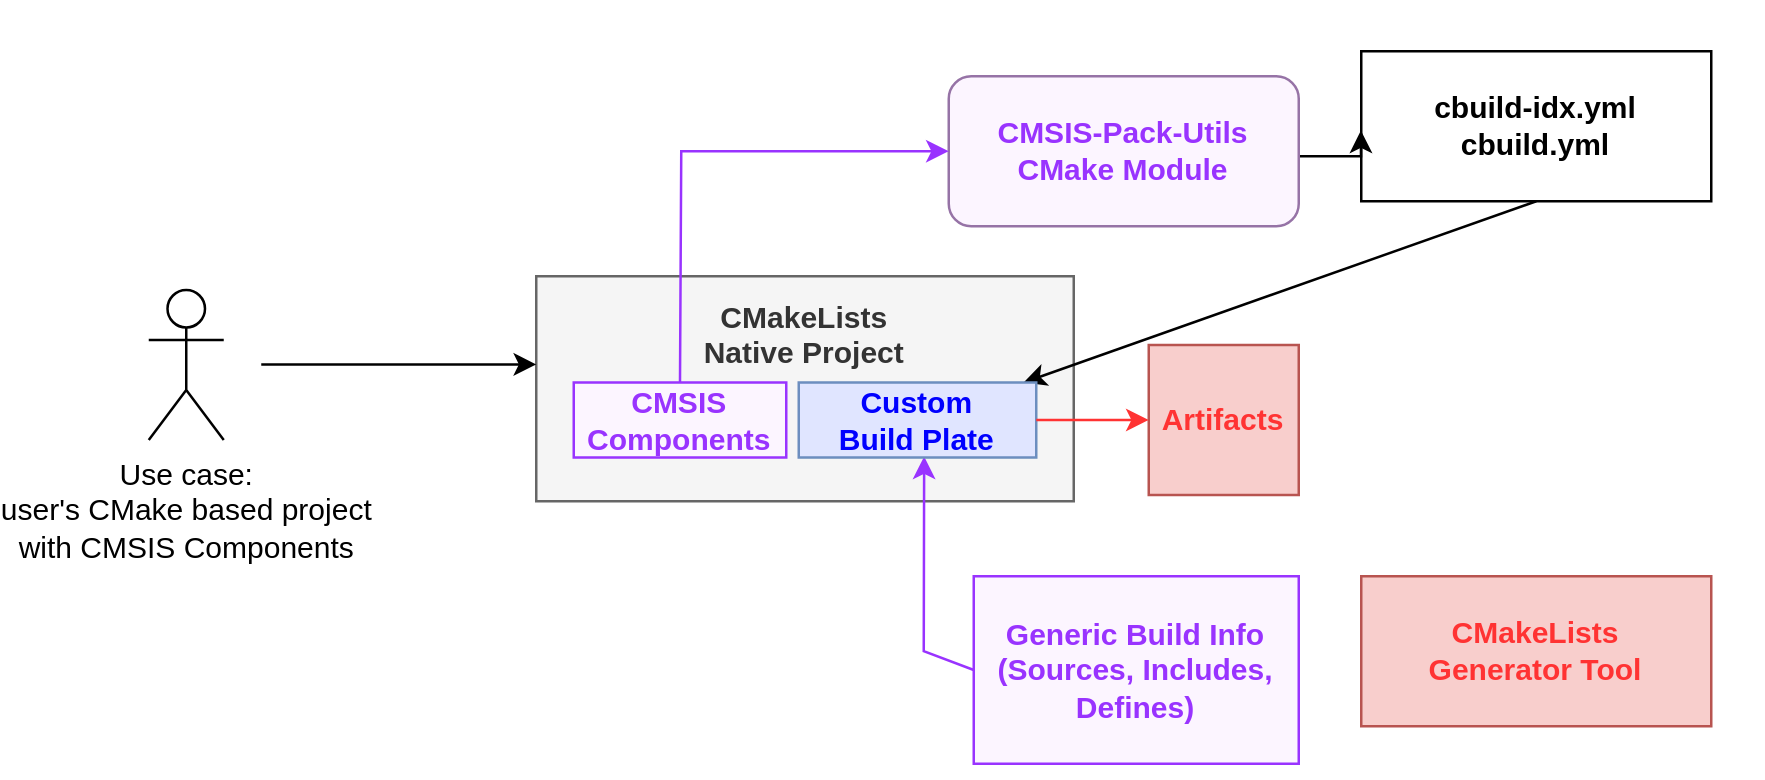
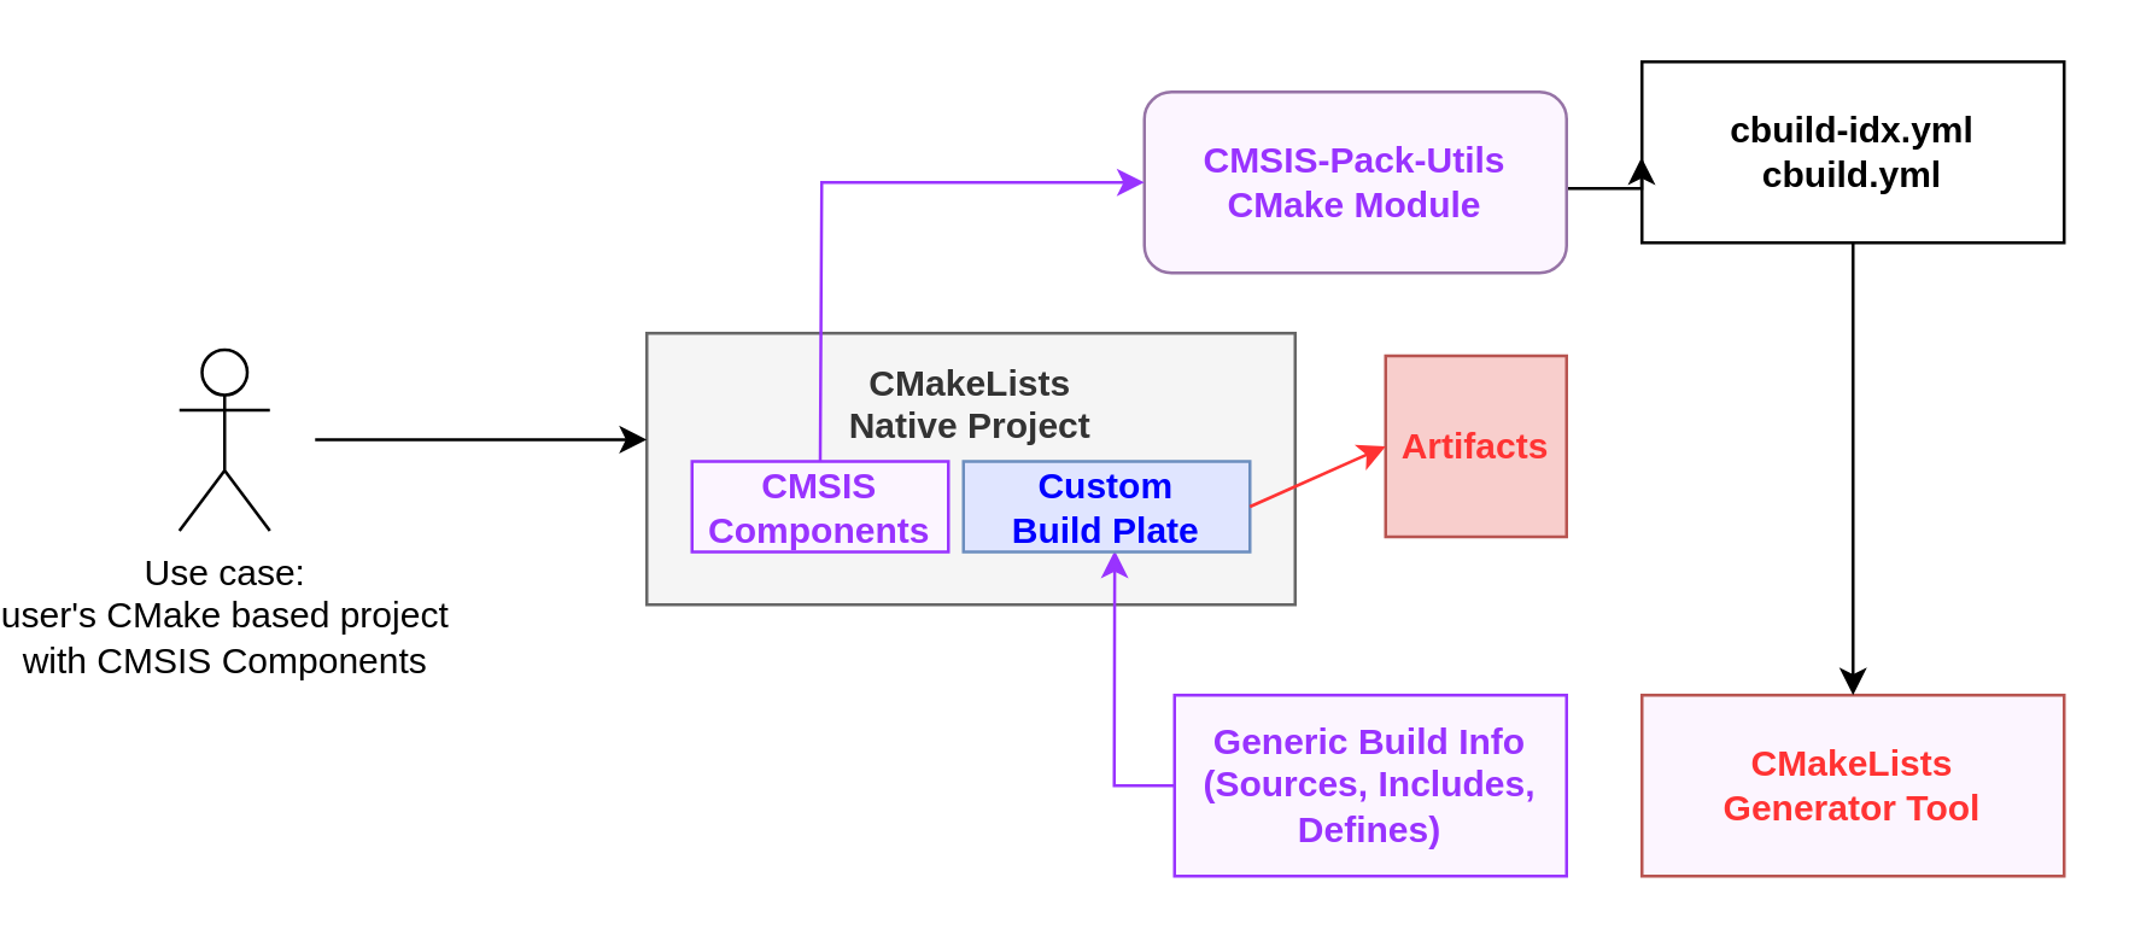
  <mxCell id="0" />
  <mxCell id="1" parent="0" />
- <mxCell id="2" value="&lt;b&gt;&lt;font color=&quot;#ff3333&quot;&gt;CMakeLists&lt;br&gt;Generator Tool&lt;/font&gt;&lt;br&gt;&lt;/b&gt;" style="rounded=0;whiteSpace=wrap;html=1;fillColor=#f8cecc;strokeColor=#b85450;" parent="1" vertex="1"><mxGeometry x="505" y="230" width="140" height="60" as="geometry" /></mxCell>
+ <mxCell id="2" value="&lt;b&gt;&lt;font color=&quot;#ff3333&quot;&gt;CMakeLists&lt;br&gt;Generator Tool&lt;/font&gt;&lt;br&gt;&lt;/b&gt;" style="rounded=0;whiteSpace=wrap;html=1;fillColor=#fcf5ff;strokeColor=#b85450;" parent="1" vertex="1"><mxGeometry x="505" y="230" width="140" height="60" as="geometry" /></mxCell>
  <mxCell id="3" value="&lt;b&gt;cbuild-idx.yml&lt;br&gt;cbuild.yml&lt;/b&gt;" style="rounded=0;whiteSpace=wrap;html=1;fillStyle=solid;" parent="1" vertex="1"><mxGeometry x="505" y="20" width="140" height="60" as="geometry" /></mxCell>
  <mxCell id="4" value="&lt;b&gt;CMakeLists&lt;br&gt;Native Project&lt;br&gt;&lt;br&gt;&lt;br&gt;&lt;br&gt;&lt;/b&gt;" style="rounded=0;whiteSpace=wrap;html=1;fillColor=#f5f5f5;fontColor=#333333;strokeColor=#666666;" parent="1" vertex="1"><mxGeometry x="175" y="110" width="215" height="90" as="geometry" /></mxCell>
  <mxCell id="5" value="" style="edgeStyle=orthogonalEdgeStyle;rounded=0;orthogonalLoop=1;jettySize=auto;html=1;exitX=0.998;exitY=0.533;exitDx=0;exitDy=0;exitPerimeter=0;entryX=-0.001;entryY=0.528;entryDx=0;entryDy=0;entryPerimeter=0;" parent="1" source="6" target="3" edge="1"><mxGeometry relative="1" as="geometry" /></mxCell>
  <mxCell id="6" value="&lt;b&gt;&lt;font color=&quot;#9933ff&quot;&gt;CMSIS-Pack-Utils&lt;br&gt;CMake Module&lt;/font&gt;&lt;/b&gt;" style="whiteSpace=wrap;html=1;fillColor=#FCF5FF;strokeColor=#9673a6;rounded=1;" parent="1" vertex="1"><mxGeometry x="340" y="30" width="140" height="60" as="geometry" /></mxCell>
  <mxCell id="7" value="" style="endArrow=classic;html=1;rounded=0;exitX=0;exitY=0.5;exitDx=0;exitDy=0;entryX=0.528;entryY=0.986;entryDx=0;entryDy=0;strokeColor=#9933FF;entryPerimeter=0;" parent="1" source="11" target="13" edge="1"><mxGeometry width="50" height="50" relative="1" as="geometry"><mxPoint x="331.045" y="267.88" as="sourcePoint" /><mxPoint x="233.95" y="240" as="targetPoint" /><Array as="points"><mxPoint x="330" y="260" /></Array></mxGeometry></mxCell>
  <mxCell id="8" value="Use case:&lt;br&gt;user's CMake based project&lt;br&gt;with CMSIS Components" style="shape=umlActor;verticalLabelPosition=bottom;verticalAlign=top;html=1;outlineConnect=0;" parent="1" vertex="1"><mxGeometry x="20" y="115.5" width="30" height="60" as="geometry" /></mxCell>
  <mxCell id="9" value="" style="endArrow=classic;html=1;rounded=0;" parent="1" edge="1"><mxGeometry width="50" height="50" relative="1" as="geometry"><mxPoint x="65" y="145.26" as="sourcePoint" /><mxPoint x="175" y="145.26" as="targetPoint" /></mxGeometry></mxCell>
- <mxCell id="10" value="" style="endArrow=classic;html=1;rounded=0;exitX=0.5;exitY=1;exitDx=0;exitDy=0;" parent="1" source="3" target="13" edge="1"><mxGeometry width="50" height="50" relative="1" as="geometry"><mxPoint x="610" y="120" as="sourcePoint" /><mxPoint x="660" y="70" as="targetPoint" /></mxGeometry></mxCell>
- <mxCell id="11" value="&lt;b style=&quot;border-color: var(--border-color);&quot;&gt;&lt;font color=&quot;#9933ff&quot;&gt;Generic Build Info&lt;br&gt;(Sources, Includes, Defines)&lt;/font&gt;&lt;br style=&quot;border-color: var(--border-color);&quot;&gt;&lt;/b&gt;" style="rounded=0;whiteSpace=wrap;html=1;fillColor=#fcf5ff;strokeColor=#9933FF;" parent="1" vertex="1"><mxGeometry x="350" y="230" width="130" height="75" as="geometry" /></mxCell>
+ <mxCell id="10" value="" style="endArrow=classic;html=1;rounded=0;exitX=0.5;exitY=1;exitDx=0;exitDy=0;entryX=0.5;entryY=0;entryDx=0;entryDy=0;" parent="1" source="3" target="2" edge="1"><mxGeometry width="50" height="50" relative="1" as="geometry"><mxPoint x="610" y="120" as="sourcePoint" /><mxPoint x="660" y="70" as="targetPoint" /></mxGeometry></mxCell>
+ <mxCell id="11" value="&lt;b style=&quot;border-color: var(--border-color);&quot;&gt;&lt;font color=&quot;#9933ff&quot;&gt;Generic Build Info&lt;br&gt;(Sources, Includes, Defines)&lt;/font&gt;&lt;br style=&quot;border-color: var(--border-color);&quot;&gt;&lt;/b&gt;" style="rounded=0;whiteSpace=wrap;html=1;fillColor=#fcf5ff;strokeColor=#9933FF;" parent="1" vertex="1"><mxGeometry x="350" y="230" width="130" height="60" as="geometry" /></mxCell>
  <mxCell id="12" value="&lt;b style=&quot;border-color: var(--border-color);&quot;&gt;&lt;b style=&quot;border-color: var(--border-color);&quot;&gt;&lt;font style=&quot;border-color: var(--border-color);&quot; color=&quot;#9933ff&quot;&gt;CMSIS&lt;br style=&quot;border-color: var(--border-color);&quot;&gt;Components&lt;/font&gt;&lt;/b&gt;&lt;br style=&quot;border-color: var(--border-color);&quot;&gt;&lt;/b&gt;" style="rounded=0;whiteSpace=wrap;html=1;fillColor=#fcf5ff;strokeColor=#9933FF;" parent="1" vertex="1"><mxGeometry x="190" y="152.5" width="85" height="30" as="geometry" /></mxCell>
  <mxCell id="13" value="&lt;b style=&quot;border-color: var(--border-color);&quot;&gt;&lt;font color=&quot;#0000ff&quot;&gt;Custom&lt;br&gt;Build Plate&lt;/font&gt;&lt;br style=&quot;border-color: var(--border-color);&quot;&gt;&lt;/b&gt;" style="rounded=0;whiteSpace=wrap;html=1;fillColor=#E0E5FF;strokeColor=#6c8ebf;" parent="1" vertex="1"><mxGeometry x="280" y="152.5" width="95" height="30" as="geometry" /></mxCell>
- <mxCell id="14" value="&lt;b style=&quot;border-color: var(--border-color);&quot;&gt;&lt;b style=&quot;border-color: var(--border-color);&quot;&gt;&lt;font style=&quot;border-color: var(--border-color);&quot; color=&quot;#ff3333&quot;&gt;Artifacts&lt;/font&gt;&lt;/b&gt;&lt;br style=&quot;border-color: var(--border-color);&quot;&gt;&lt;/b&gt;" style="rounded=0;whiteSpace=wrap;html=1;fillColor=#f8cecc;strokeColor=#b85450;" parent="1" vertex="1"><mxGeometry x="420" y="137.5" width="60" height="60" as="geometry" /></mxCell>
+ <mxCell id="14" value="&lt;b style=&quot;border-color: var(--border-color);&quot;&gt;&lt;b style=&quot;border-color: var(--border-color);&quot;&gt;&lt;font style=&quot;border-color: var(--border-color);&quot; color=&quot;#ff3333&quot;&gt;Artifacts&lt;/font&gt;&lt;/b&gt;&lt;br style=&quot;border-color: var(--border-color);&quot;&gt;&lt;/b&gt;" style="rounded=0;whiteSpace=wrap;html=1;fillColor=#f8cecc;strokeColor=#b85450;" parent="1" vertex="1"><mxGeometry x="420" y="117.5" width="60" height="60" as="geometry" /></mxCell>
  <mxCell id="15" value="" style="endArrow=classic;html=1;rounded=0;exitX=1;exitY=0.5;exitDx=0;exitDy=0;entryX=0;entryY=0.5;entryDx=0;entryDy=0;strokeColor=#FF3333;" parent="1" source="13" target="14" edge="1"><mxGeometry width="50" height="50" relative="1" as="geometry"><mxPoint x="380" y="-50" as="sourcePoint" /><mxPoint x="430" y="-100" as="targetPoint" /></mxGeometry></mxCell>
  <mxCell id="16" value="" style="endArrow=classic;html=1;rounded=0;exitX=0.5;exitY=0;exitDx=0;exitDy=0;entryX=0;entryY=0.5;entryDx=0;entryDy=0;strokeColor=#9933FF;" parent="1" source="12" target="6" edge="1"><mxGeometry width="50" height="50" relative="1" as="geometry"><mxPoint x="340" y="220" as="sourcePoint" /><mxPoint x="390" y="170" as="targetPoint" /><Array as="points"><mxPoint x="233" y="60" /></Array></mxGeometry></mxCell>
